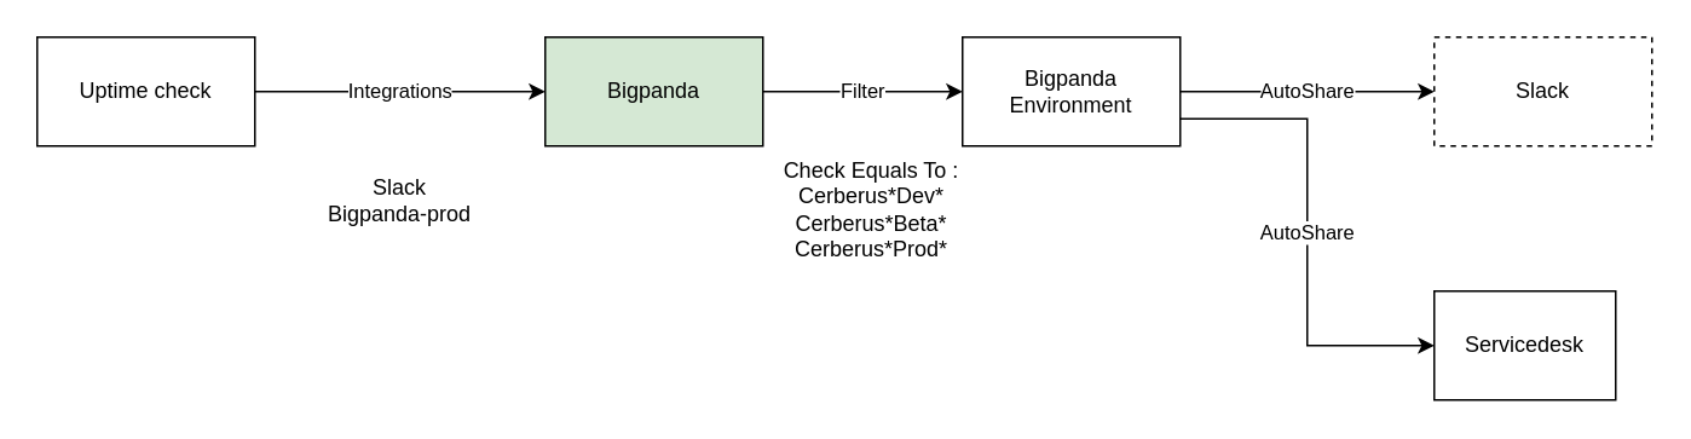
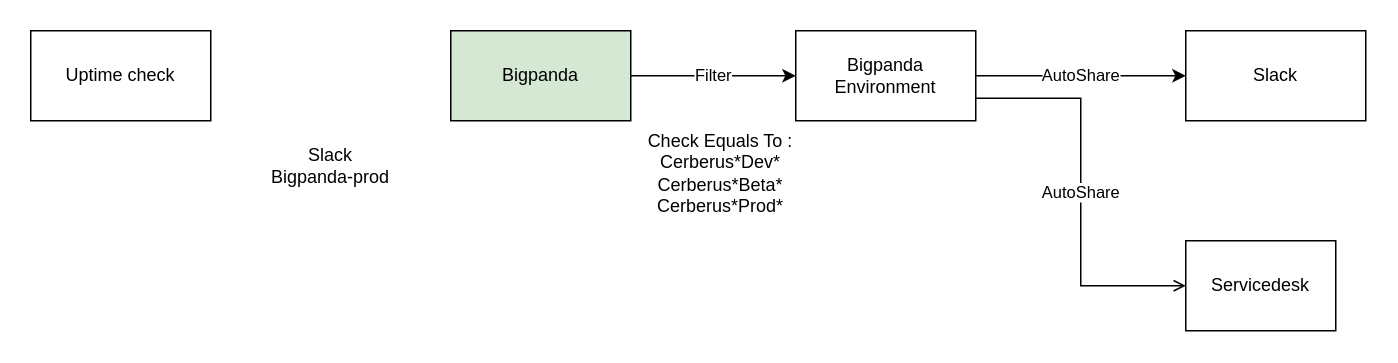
  <mxCell id="0" />
  <mxCell id="1" parent="0" />
- <mxCell id="2" value="Integrations" style="edgeStyle=orthogonalEdgeStyle;rounded=0;orthogonalLoop=1;jettySize=auto;html=1;" parent="1" source="3" target="10" edge="1"><mxGeometry relative="1" as="geometry" /></mxCell>
  <mxCell id="3" value="Uptime check" style="rounded=0;whiteSpace=wrap;html=1;" parent="1" vertex="1"><mxGeometry x="20" y="20" width="120" height="60" as="geometry" /></mxCell>
  <mxCell id="4" value="AutoShare" style="edgeStyle=orthogonalEdgeStyle;rounded=0;orthogonalLoop=1;jettySize=auto;html=1;" parent="1" source="6" target="7" edge="1"><mxGeometry relative="1" as="geometry" /></mxCell>
- <mxCell id="5" value="AutoShare" style="edgeStyle=orthogonalEdgeStyle;rounded=0;orthogonalLoop=1;jettySize=auto;html=1;exitX=1;exitY=0.75;exitDx=0;exitDy=0;entryX=0;entryY=0.5;entryDx=0;entryDy=0;" parent="1" source="6" target="8" edge="1"><mxGeometry relative="1" as="geometry" /></mxCell>
+ <mxCell id="5" value="AutoShare" style="edgeStyle=orthogonalEdgeStyle;rounded=0;orthogonalLoop=1;jettySize=auto;html=1;exitX=1;exitY=0.75;exitDx=0;exitDy=0;entryX=0;entryY=0.5;entryDx=0;entryDy=0;endArrow=open;" parent="1" source="6" target="8" edge="1"><mxGeometry relative="1" as="geometry" /></mxCell>
  <mxCell id="6" value="Bigpanda Environment" style="rounded=0;whiteSpace=wrap;html=1;" parent="1" vertex="1"><mxGeometry x="530" y="20" width="120" height="60" as="geometry" /></mxCell>
- <mxCell id="7" value="Slack" style="rounded=0;whiteSpace=wrap;html=1;dashed=1;" parent="1" vertex="1"><mxGeometry x="790" y="20" width="120" height="60" as="geometry" /></mxCell>
+ <mxCell id="7" value="Slack" style="rounded=0;whiteSpace=wrap;html=1;" parent="1" vertex="1"><mxGeometry x="790" y="20" width="120" height="60" as="geometry" /></mxCell>
  <mxCell id="8" value="Servicedesk" style="rounded=0;whiteSpace=wrap;html=1;" parent="1" vertex="1"><mxGeometry x="790" y="160" width="100" height="60" as="geometry" /></mxCell>
  <mxCell id="9" value="Filter" style="edgeStyle=orthogonalEdgeStyle;rounded=0;orthogonalLoop=1;jettySize=auto;html=1;exitX=1;exitY=0.5;exitDx=0;exitDy=0;entryX=0;entryY=0.5;entryDx=0;entryDy=0;" parent="1" source="10" target="6" edge="1"><mxGeometry relative="1" as="geometry" /></mxCell>
  <mxCell id="10" value="Bigpanda" style="rounded=0;whiteSpace=wrap;html=1;fillColor=#d5e8d4;" parent="1" vertex="1"><mxGeometry x="300" y="20" width="120" height="60" as="geometry" /></mxCell>
  <mxCell id="11" value="Check Equals To : &lt;br&gt;Cerberus*Dev*&lt;br&gt;Cerberus*Beta*&lt;br&gt;Cerberus*Prod*" style="text;html=1;strokeColor=none;fillColor=none;align=center;verticalAlign=middle;whiteSpace=wrap;rounded=0;" parent="1" vertex="1"><mxGeometry x="410" y="70" width="140" height="90" as="geometry" /></mxCell>
  <mxCell id="12" value="Slack&lt;br&gt;Bigpanda-prod" style="text;html=1;strokeColor=none;fillColor=none;align=center;verticalAlign=middle;whiteSpace=wrap;rounded=0;" parent="1" vertex="1"><mxGeometry x="140" y="70" width="160" height="80" as="geometry" /></mxCell>
